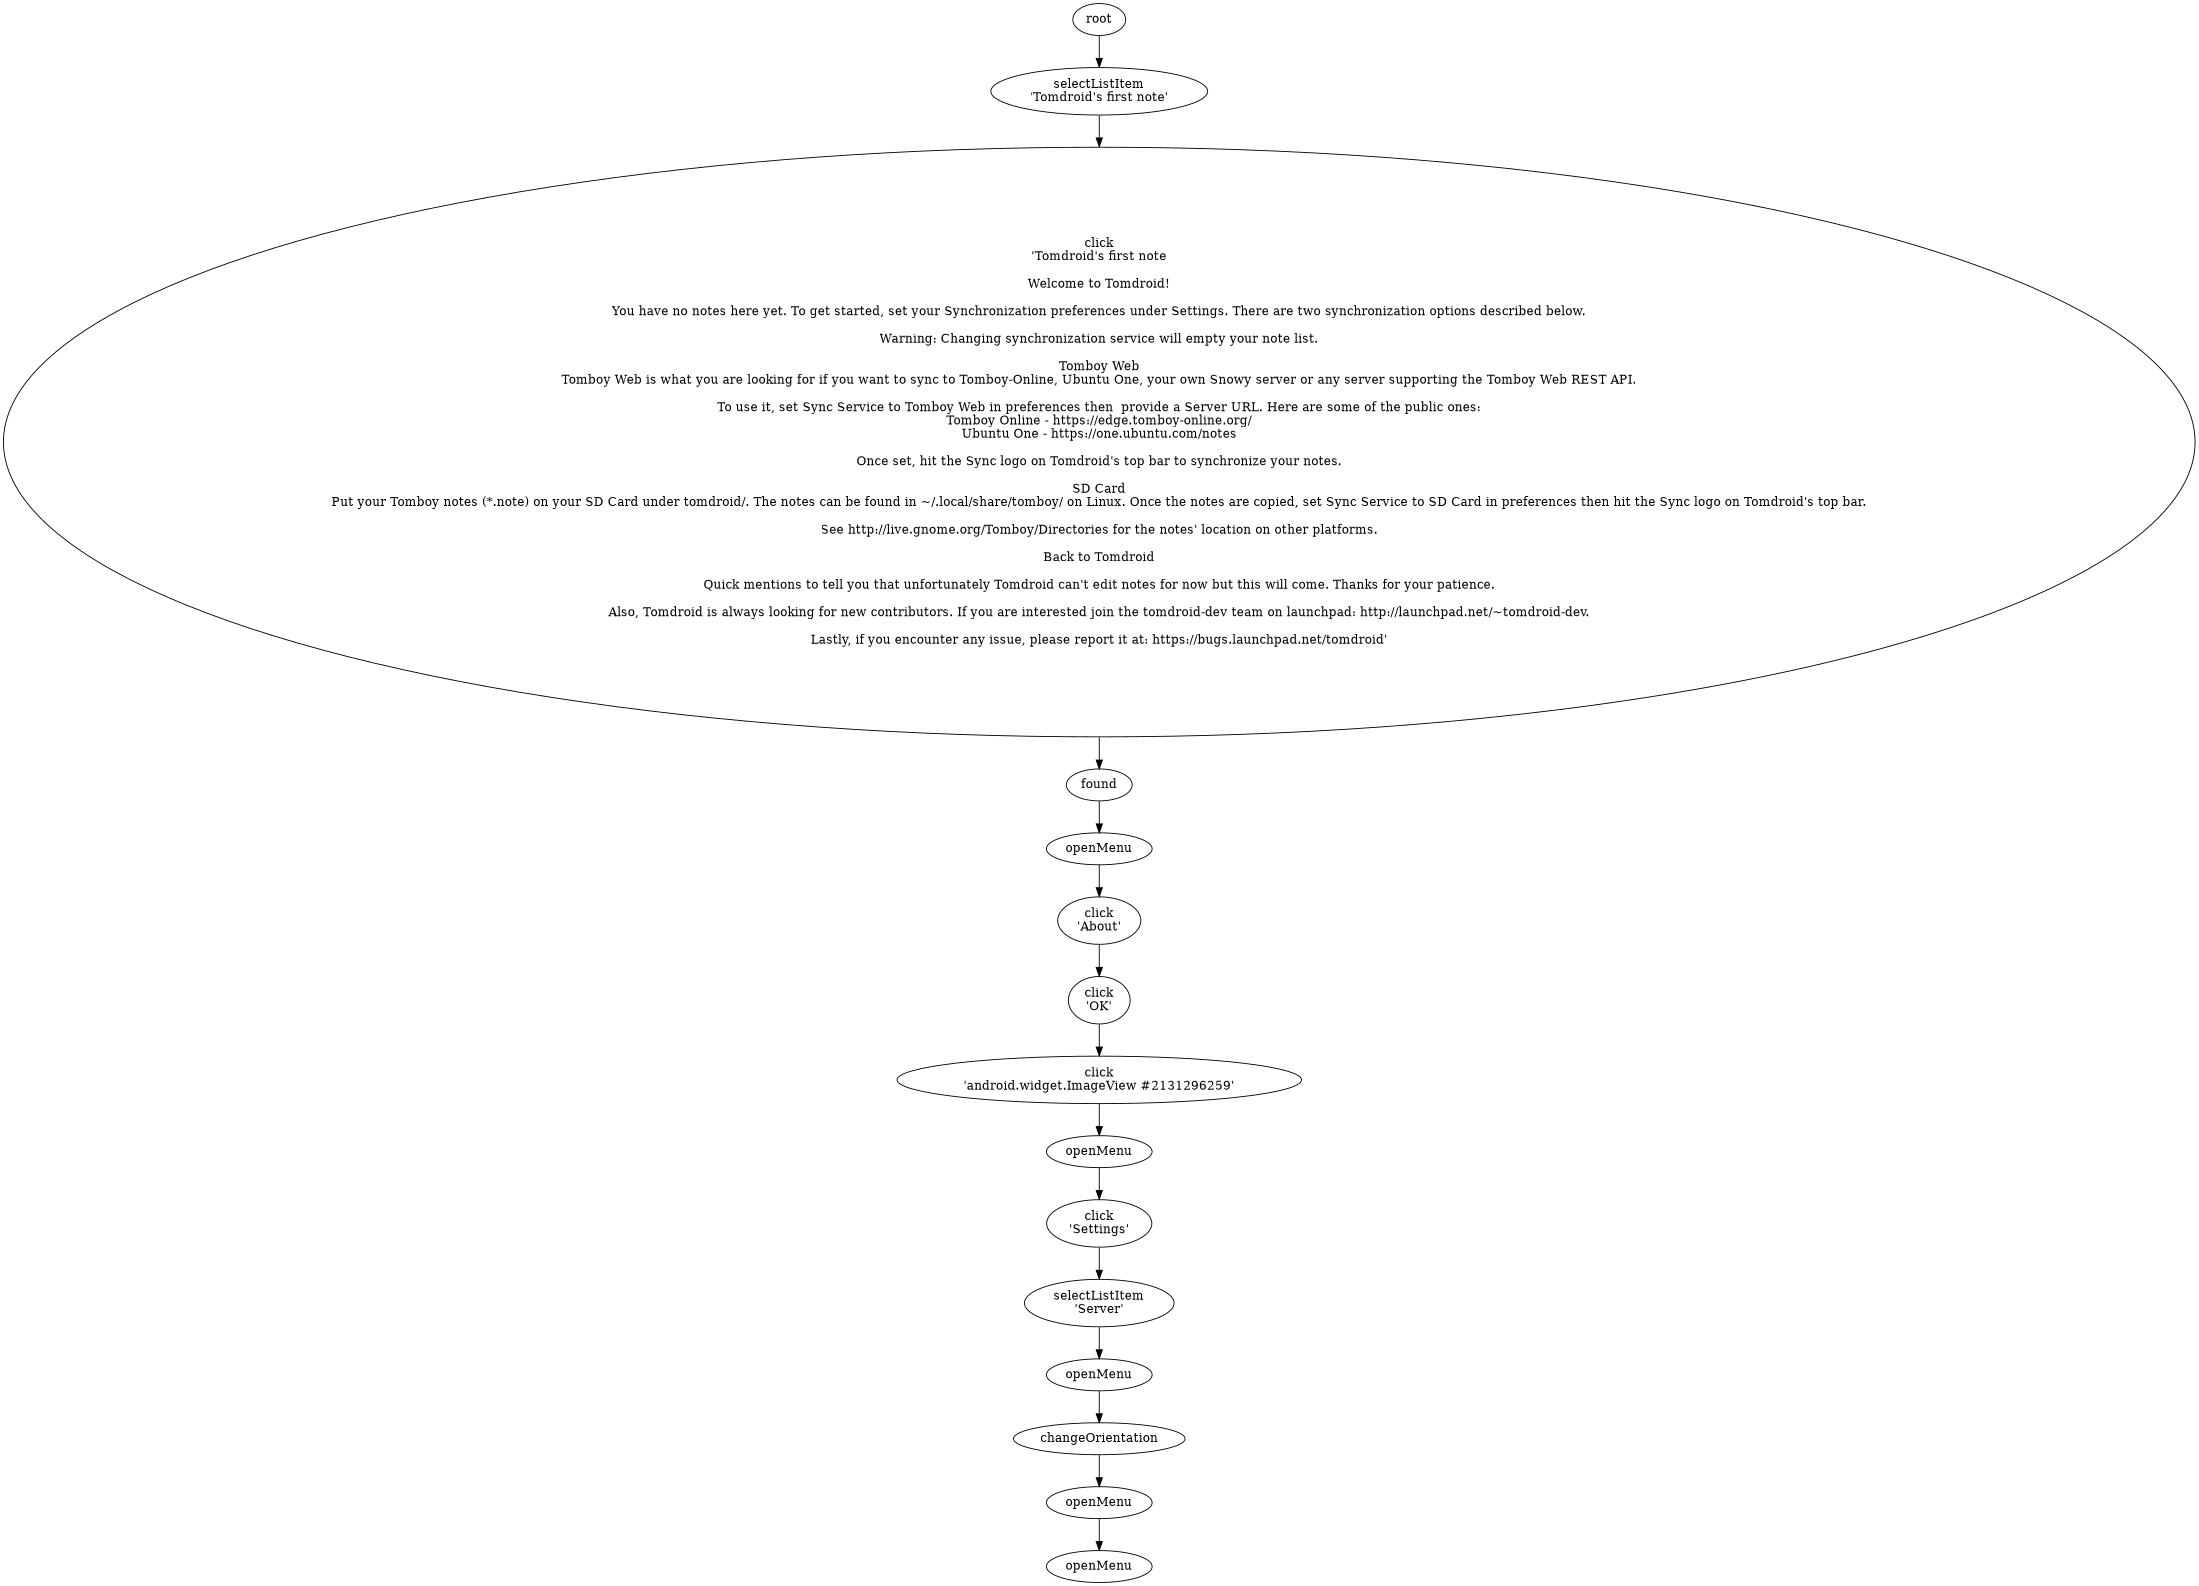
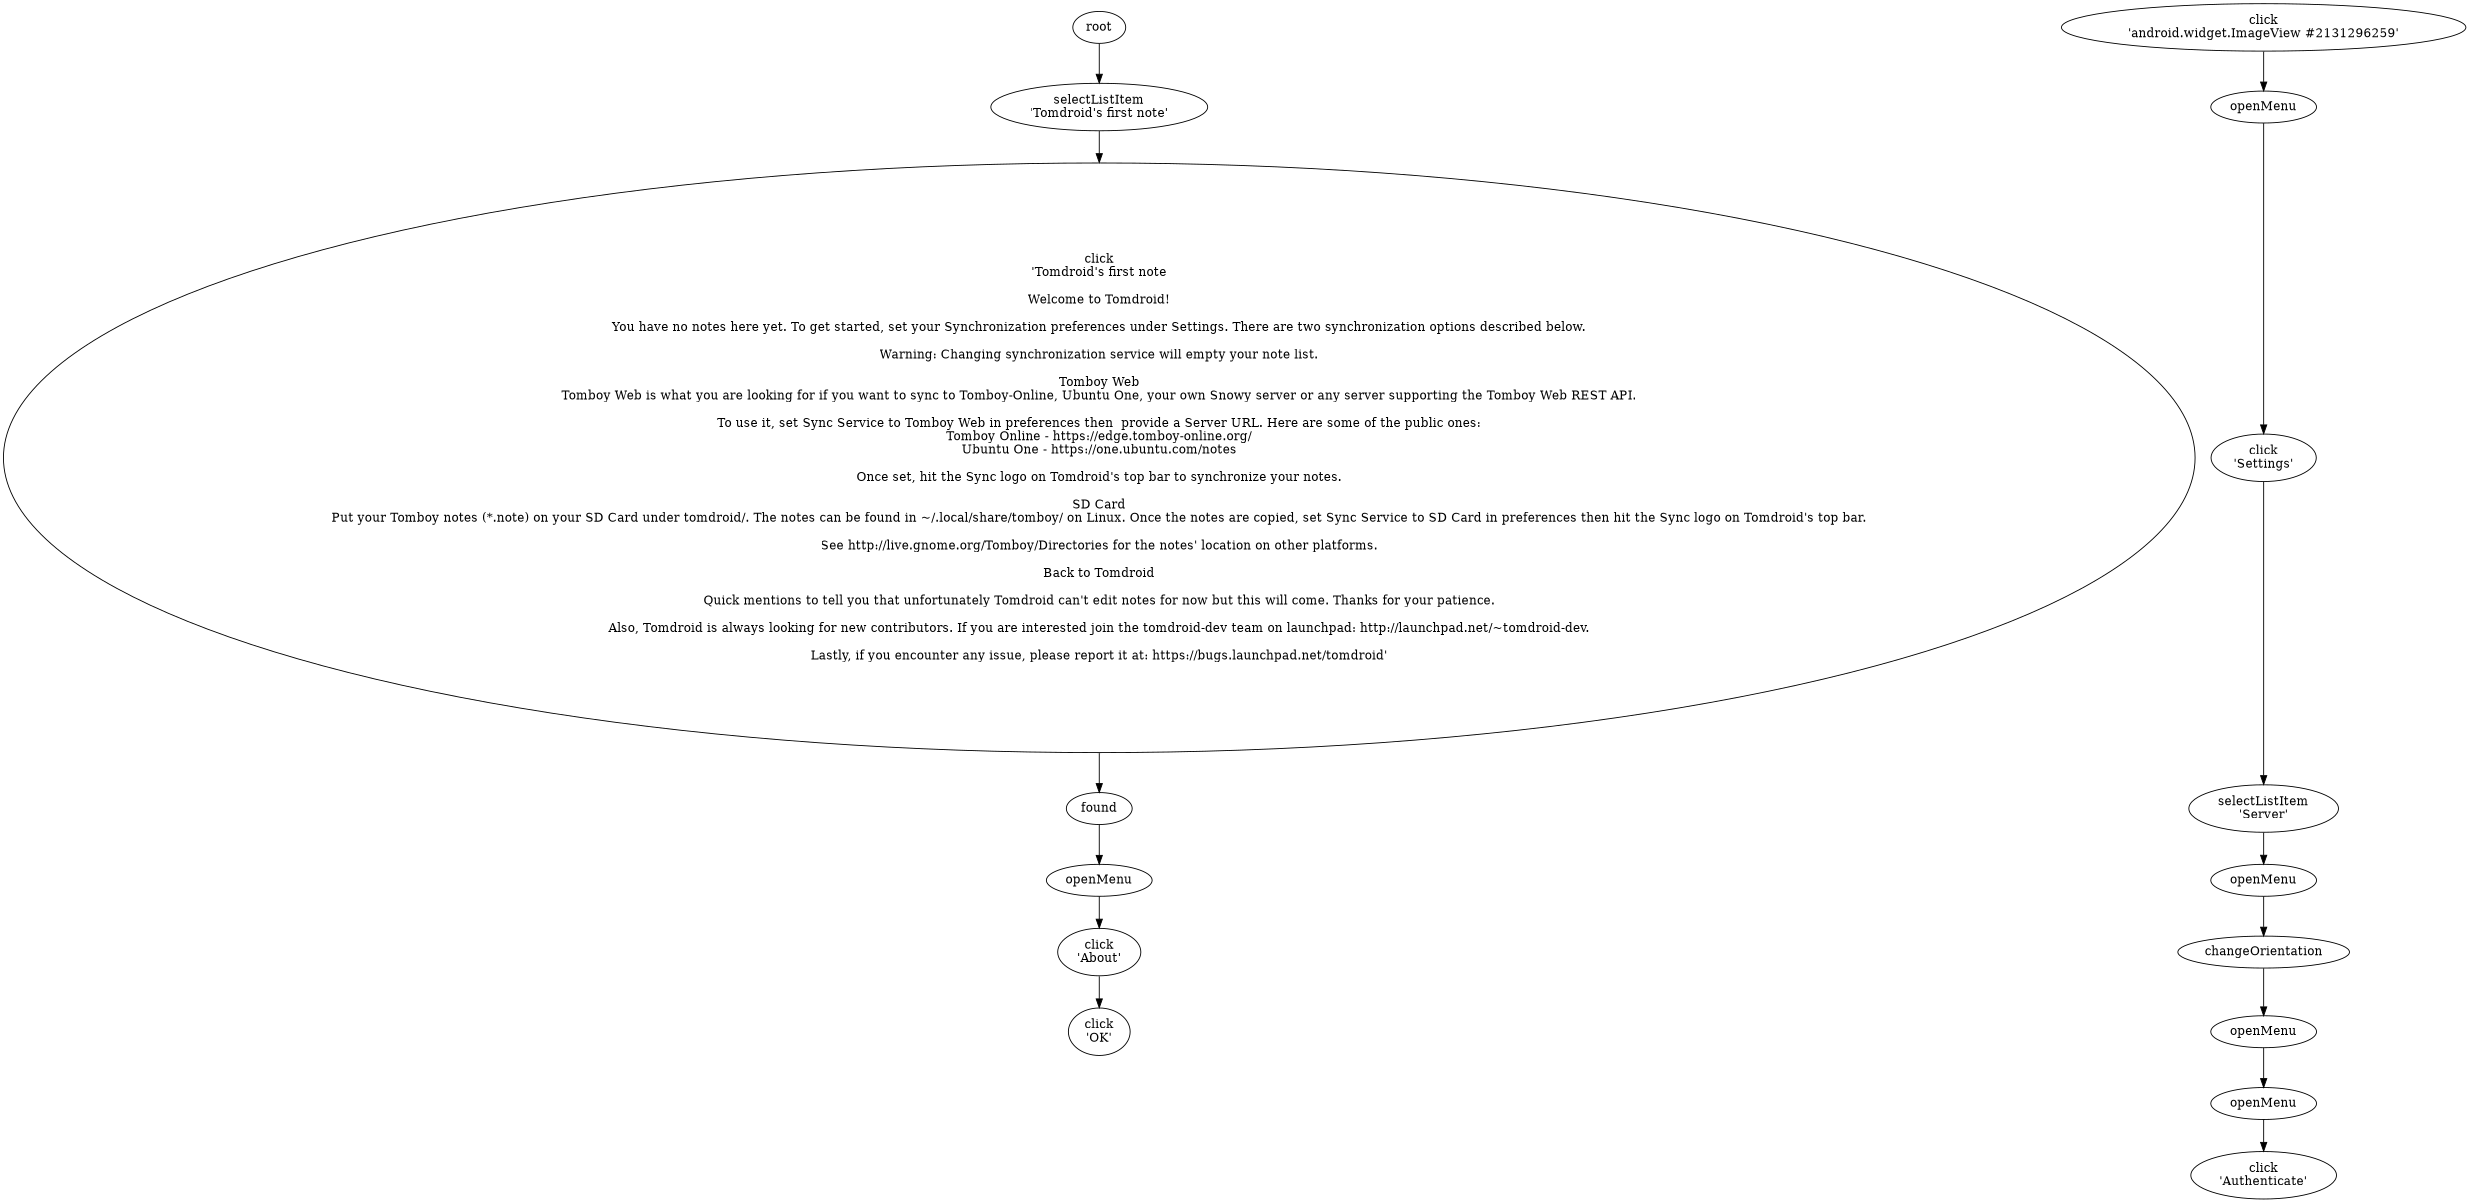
  digraph {
    n1 [label="selectListItem\n'Tomdroid's first note'"]
    n2 [label="click\n'Tomdroid's first note\n\nWelcome to Tomdroid!\n\nYou have no notes here yet. To get started, set your Synchronization preferences under Settings. There are two synchronization options described below.\n\nWarning: Changing synchronization service will empty your note list.\n\nTomboy Web\nTomboy Web is what you are looking for if you want to sync to Tomboy-Online, Ubuntu One, your own Snowy server or any server supporting the Tomboy Web REST API.\n\nTo use it, set Sync Service to Tomboy Web in preferences then  provide a Server URL. Here are some of the public ones:\nTomboy Online - https://edge.tomboy-online.org/\nUbuntu One - https://one.ubuntu.com/notes\n\nOnce set, hit the Sync logo on Tomdroid's top bar to synchronize your notes.\n\nSD Card\nPut your Tomboy notes (*.note) on your SD Card under tomdroid/. The notes can be found in ~/.local/share/tomboy/ on Linux. Once the notes are copied, set Sync Service to SD Card in preferences then hit the Sync logo on Tomdroid's top bar.\n\nSee http://live.gnome.org/Tomboy/Directories for the notes' location on other platforms.\n\nBack to Tomdroid\n\nQuick mentions to tell you that unfortunately Tomdroid can't edit notes for now but this will come. Thanks for your patience.\n\nAlso, Tomdroid is always looking for new contributors. If you are interested join the tomdroid-dev team on launchpad: http://launchpad.net/~tomdroid-dev.\n\nLastly, if you encounter any issue, please report it at: https://bugs.launchpad.net/tomdroid'"]
    root
    n4 [label=found]
    n5 [label=openMenu]
    n6 [label="click\n'About'"]
    n7 [label="click\n'OK'"]
    n8 [label="click\n'android.widget.ImageView #2131296259'"]
    n9 [label=openMenu]
    n10 [label="click\n'Settings'"]
    n11 [label="selectListItem\n'Server'"]
    n12 [label=openMenu]
    n13 [label=changeOrientation]
    n14 [label=openMenu]
    n15 [label=openMenu]
+   n16 [label="click\n'Authenticate'"]
    n1 -> n2
    n2 -> n4
    root -> n1
    n4 -> n5
    n5 -> n6
    n6 -> n7
-   n7 -> n8
    n8 -> n9
    n9 -> n10
    n10 -> n11
    n11 -> n12
    n12 -> n13
    n13 -> n14
    n14 -> n15
+   n15 -> n16
  }
